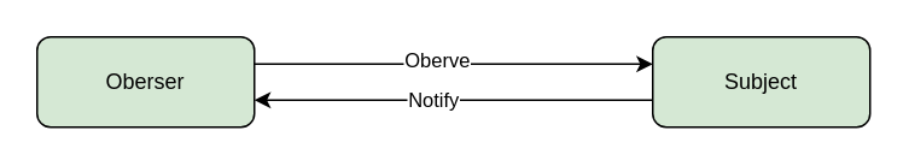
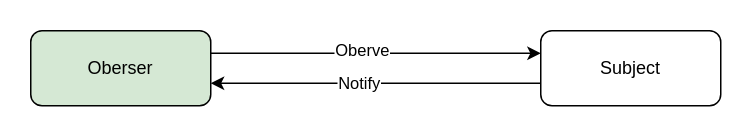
  <mxCell id="0" />
  <mxCell id="1" parent="0" />
  <mxCell id="2" value="Oberser" style="rounded=1;whiteSpace=wrap;html=1;fillColor=#d5e8d4;" vertex="1" parent="1"><mxGeometry x="20" y="20" width="120" height="50" as="geometry" /></mxCell>
- <mxCell id="3" value="Subject" style="rounded=1;whiteSpace=wrap;html=1;fillColor=#d5e8d4;" vertex="1" parent="1"><mxGeometry x="360" y="20" width="120" height="50" as="geometry" /></mxCell>
+ <mxCell id="3" value="Subject" style="rounded=1;whiteSpace=wrap;html=1;" vertex="1" parent="1"><mxGeometry x="360" y="20" width="120" height="50" as="geometry" /></mxCell>
  <mxCell id="4" value="" style="endArrow=classic;html=1;" edge="1" parent="1"><mxGeometry width="50" height="50" relative="1" as="geometry"><mxPoint x="140" y="35" as="sourcePoint" /><mxPoint x="360" y="35" as="targetPoint" /></mxGeometry></mxCell>
  <mxCell id="5" value="Oberve" style="edgeLabel;html=1;align=center;verticalAlign=middle;resizable=0;points=[];" vertex="1" connectable="0" parent="4"><mxGeometry x="0.252" y="3" relative="1" as="geometry"><mxPoint x="-38" as="offset" /></mxGeometry></mxCell>
  <mxCell id="6" value="" style="endArrow=classic;html=1;" edge="1" parent="1"><mxGeometry width="50" height="50" relative="1" as="geometry"><mxPoint x="360" y="55" as="sourcePoint" /><mxPoint x="140" y="55" as="targetPoint" /></mxGeometry></mxCell>
  <mxCell id="7" value="Notify" style="edgeLabel;html=1;align=center;verticalAlign=middle;resizable=0;points=[];" vertex="1" connectable="0" parent="6"><mxGeometry x="0.112" y="-1" relative="1" as="geometry"><mxPoint as="offset" /></mxGeometry></mxCell>
